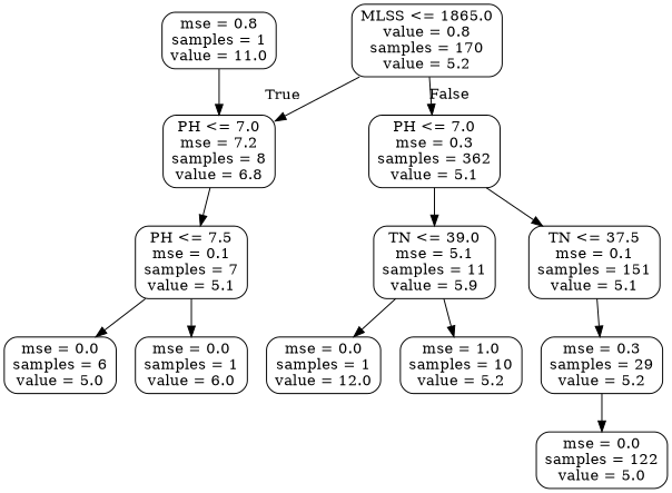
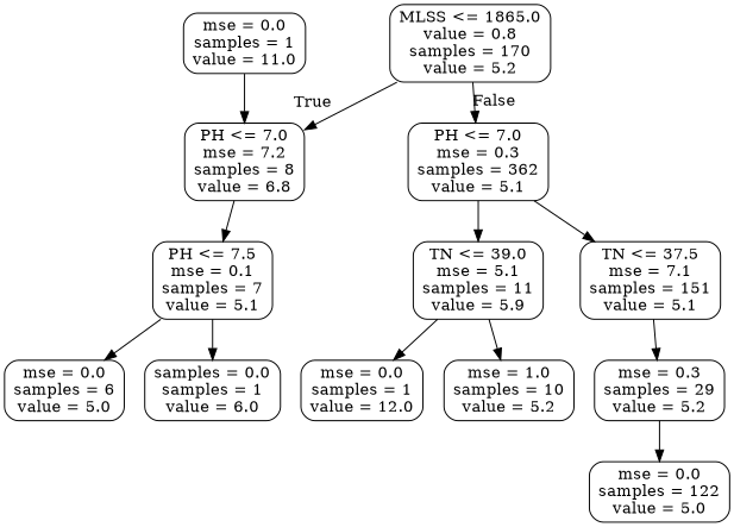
  digraph {
    fontname="DejaVu Serif"
    node [color=black fontname="DejaVu Serif" shape=box style=rounded]
    edge [fontname="DejaVu Serif"]
    n1 [label="MLSS <= 1865.0\nvalue = 0.8\nsamples = 170\nvalue = 5.2"]
    n2 [label="PH <= 7.0\nmse = 7.2\nsamples = 8\nvalue = 6.8"]
    n3 [label="PH <= 7.0\nmse = 0.3\nsamples = 362\nvalue = 5.1"]
    n4 [label="PH <= 7.5\nmse = 0.1\nsamples = 7\nvalue = 5.1"]
    n5 [label="TN <= 39.0\nmse = 5.1\nsamples = 11\nvalue = 5.9"]
-   n6 [label="TN <= 37.5\nmse = 0.1\nsamples = 151\nvalue = 5.1"]
-   n7 [label="mse = 0.8\nsamples = 1\nvalue = 11.0"]
+   n6 [label="TN <= 37.5\nmse = 7.1\nsamples = 151\nvalue = 5.1"]
+   n7 [label="mse = 0.0\nsamples = 1\nvalue = 11.0"]
    n8 [label="mse = 0.0\nsamples = 6\nvalue = 5.0"]
-   n9 [label="mse = 0.0\nsamples = 1\nvalue = 6.0"]
+   n9 [label="samples = 0.0\nsamples = 1\nvalue = 6.0"]
    n10 [label="mse = 0.0\nsamples = 1\nvalue = 12.0"]
    n11 [label="mse = 1.0\nsamples = 10\nvalue = 5.2"]
    n12 [label="mse = 0.3\nsamples = 29\nvalue = 5.2"]
    n13 [label="mse = 0.0\nsamples = 122\nvalue = 5.0"]
    n1 -> n2 [headlabel=True labelangle=45 labeldistance=2.5]
    n1 -> n3 [headlabel=False labelangle=-45 labeldistance=2.5]
    n2 -> n4
    n3 -> n5
    n3 -> n6
    n4 -> n8
    n4 -> n9
    n5 -> n10
    n5 -> n11
    n6 -> n12
    n7 -> n2
    n12 -> n13
  }
